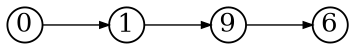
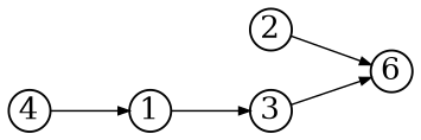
  digraph {
    rankdir=LR
    node [fixedsize=true shape=circle]
    edge [arrowsize=0.5 penwidth=0.75]
-   3 [width=.26 label=9]
+   3 [width=.26]
    n2 [label=6 width=.26]
+   2 [width=.26]
    1 [width=.26]
-   0 [width=.26]
+   0 [width=.26 label=4]
    3 -> n2
+   2 -> n2
    1 -> 3
    0 -> 1
  }
